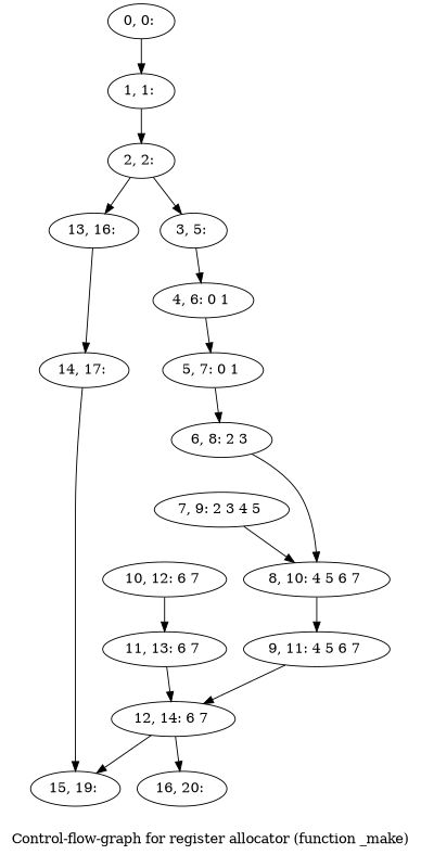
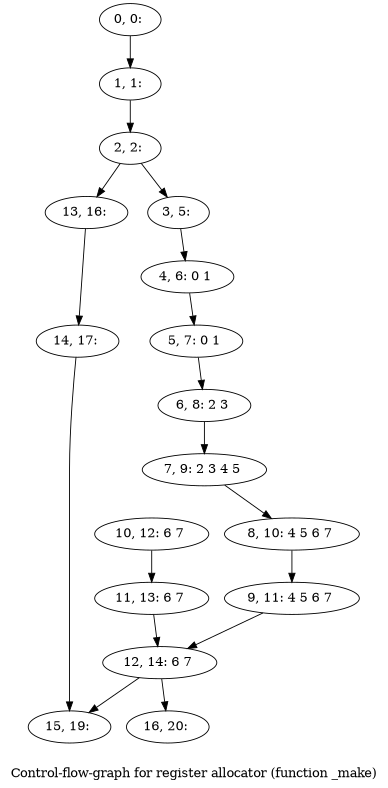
  digraph {
    label="Control-flow-graph for register allocator (function _make)"
    n1 [label="0, 0: "]
    n2 [label="1, 1: "]
    n3 [label="2, 2: "]
    n4 [label="3, 5: "]
    n5 [label="13, 16: "]
    n6 [label="4, 6: 0 1 "]
    n7 [label="14, 17: "]
    n8 [label="5, 7: 0 1 "]
    n9 [label="6, 8: 2 3 "]
    n10 [label="7, 9: 2 3 4 5 "]
    n11 [label="8, 10: 4 5 6 7 "]
    n12 [label="9, 11: 4 5 6 7 "]
    n13 [label="12, 14: 6 7 "]
    n14 [label="10, 12: 6 7 "]
    n15 [label="11, 13: 6 7 "]
    n16 [label="15, 19: "]
    n17 [label="16, 20: "]
    n1 -> n2
    n2 -> n3
    n3 -> n4
    n3 -> n5
    n4 -> n6
    n5 -> n7
    n6 -> n8
    n7 -> n16
    n8 -> n9
-   n9 -> n11
+   n9 -> n10
    n10 -> n11
    n11 -> n12
    n12 -> n13
    n13 -> n16
    n13 -> n17
    n14 -> n15
    n15 -> n13
  }
